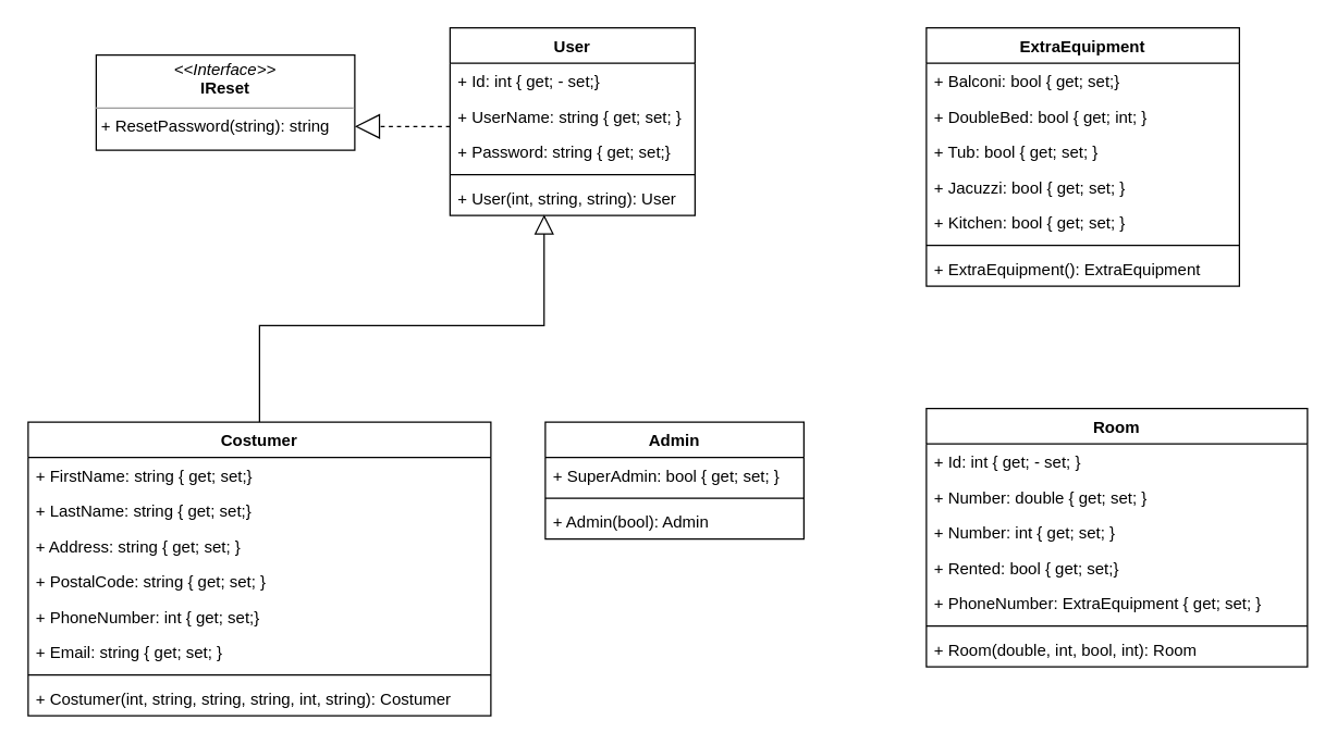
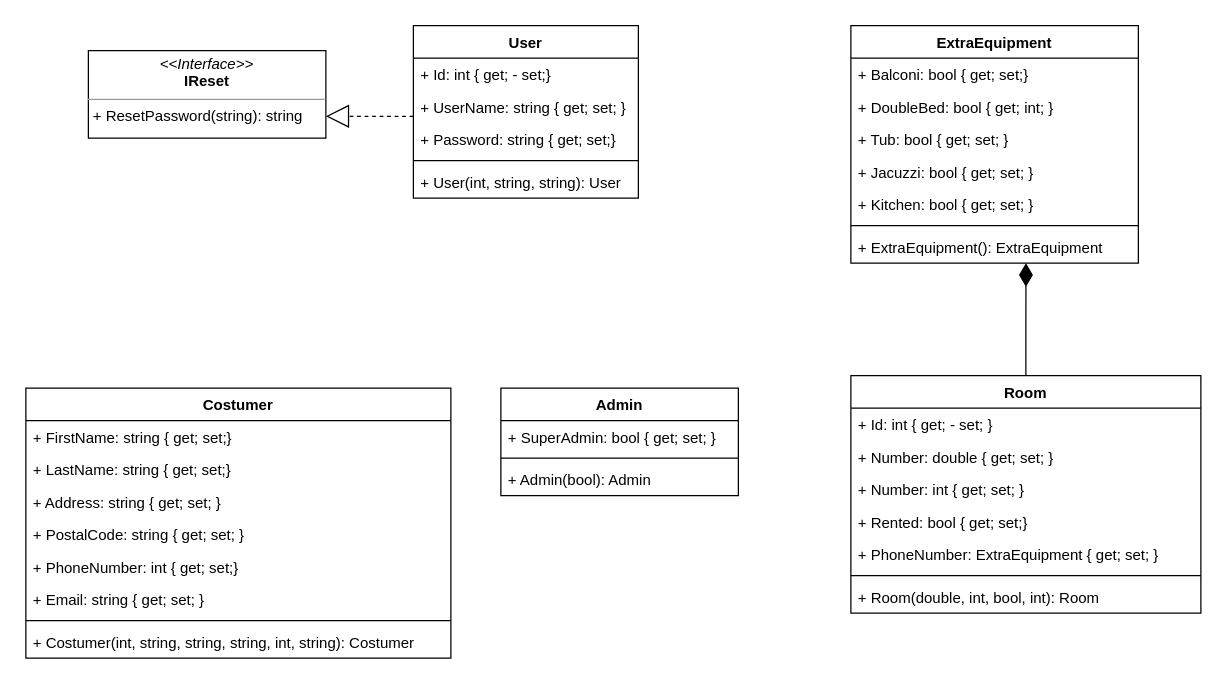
  <mxCell id="0" />
  <mxCell id="1" parent="0" />
- <mxCell id="2" style="edgeStyle=orthogonalEdgeStyle;rounded=0;orthogonalLoop=1;jettySize=auto;html=1;entryX=0.384;entryY=0.977;entryDx=0;entryDy=0;entryPerimeter=0;endArrow=block;endFill=0;endSize=12;strokeWidth=1;" parent="1" source="3" target="18" edge="1"><mxGeometry relative="1" as="geometry" /></mxCell>
  <mxCell id="3" value="Costumer" style="swimlane;fontStyle=1;align=center;verticalAlign=top;childLayout=stackLayout;horizontal=1;startSize=26;horizontalStack=0;resizeParent=1;resizeParentMax=0;resizeLast=0;collapsible=1;marginBottom=0;" parent="1" vertex="1"><mxGeometry x="20" y="310" width="340" height="216" as="geometry" /></mxCell>
  <mxCell id="4" value="+ FirstName: string { get; set;}" style="text;strokeColor=none;fillColor=none;align=left;verticalAlign=top;spacingLeft=4;spacingRight=4;overflow=hidden;rotatable=0;points=[[0,0.5],[1,0.5]];portConstraint=eastwest;" parent="3" vertex="1"><mxGeometry y="26" width="340" height="26" as="geometry" /></mxCell>
  <mxCell id="5" value="+ LastName: string { get; set;}" style="text;strokeColor=none;fillColor=none;align=left;verticalAlign=top;spacingLeft=4;spacingRight=4;overflow=hidden;rotatable=0;points=[[0,0.5],[1,0.5]];portConstraint=eastwest;" parent="3" vertex="1"><mxGeometry y="52" width="340" height="26" as="geometry" /></mxCell>
  <mxCell id="6" value="+ Address: string { get; set; }" style="text;strokeColor=none;fillColor=none;align=left;verticalAlign=top;spacingLeft=4;spacingRight=4;overflow=hidden;rotatable=0;points=[[0,0.5],[1,0.5]];portConstraint=eastwest;" parent="3" vertex="1"><mxGeometry y="78" width="340" height="26" as="geometry" /></mxCell>
  <mxCell id="7" value="+ PostalCode: string { get; set; }" style="text;strokeColor=none;fillColor=none;align=left;verticalAlign=top;spacingLeft=4;spacingRight=4;overflow=hidden;rotatable=0;points=[[0,0.5],[1,0.5]];portConstraint=eastwest;" parent="3" vertex="1"><mxGeometry y="104" width="340" height="26" as="geometry" /></mxCell>
  <mxCell id="8" value="+ PhoneNumber: int { get; set;}" style="text;strokeColor=none;fillColor=none;align=left;verticalAlign=top;spacingLeft=4;spacingRight=4;overflow=hidden;rotatable=0;points=[[0,0.5],[1,0.5]];portConstraint=eastwest;" parent="3" vertex="1"><mxGeometry y="130" width="340" height="26" as="geometry" /></mxCell>
  <mxCell id="9" value="+ Email: string { get; set; }" style="text;strokeColor=none;fillColor=none;align=left;verticalAlign=top;spacingLeft=4;spacingRight=4;overflow=hidden;rotatable=0;points=[[0,0.5],[1,0.5]];portConstraint=eastwest;" parent="3" vertex="1"><mxGeometry y="156" width="340" height="26" as="geometry" /></mxCell>
  <mxCell id="10" value="" style="line;strokeWidth=1;fillColor=none;align=left;verticalAlign=middle;spacingTop=-1;spacingLeft=3;spacingRight=3;rotatable=0;labelPosition=right;points=[];portConstraint=eastwest;" parent="3" vertex="1"><mxGeometry y="182" width="340" height="8" as="geometry" /></mxCell>
  <mxCell id="11" value="+ Costumer(int, string, string, string, int, string): Costumer" style="text;strokeColor=none;fillColor=none;align=left;verticalAlign=top;spacingLeft=4;spacingRight=4;overflow=hidden;rotatable=0;points=[[0,0.5],[1,0.5]];portConstraint=eastwest;" parent="3" vertex="1"><mxGeometry y="190" width="340" height="26" as="geometry" /></mxCell>
  <mxCell id="12" style="edgeStyle=orthogonalEdgeStyle;rounded=0;orthogonalLoop=1;jettySize=auto;html=1;entryX=1;entryY=0.75;entryDx=0;entryDy=0;endArrow=block;endFill=0;endSize=16;strokeWidth=1;dashed=1;" parent="1" source="13" target="36" edge="1"><mxGeometry relative="1" as="geometry"><Array as="points"><mxPoint x="300" y="93" /></Array></mxGeometry></mxCell>
  <mxCell id="13" value="User" style="swimlane;fontStyle=1;align=center;verticalAlign=top;childLayout=stackLayout;horizontal=1;startSize=26;horizontalStack=0;resizeParent=1;resizeParentMax=0;resizeLast=0;collapsible=1;marginBottom=0;" parent="1" vertex="1"><mxGeometry x="330" y="20" width="180" height="138" as="geometry" /></mxCell>
  <mxCell id="14" value="+ Id: int { get; - set;}" style="text;strokeColor=none;fillColor=none;align=left;verticalAlign=top;spacingLeft=4;spacingRight=4;overflow=hidden;rotatable=0;points=[[0,0.5],[1,0.5]];portConstraint=eastwest;" parent="13" vertex="1"><mxGeometry y="26" width="180" height="26" as="geometry" /></mxCell>
  <mxCell id="15" value="+ UserName: string { get; set; }" style="text;strokeColor=none;fillColor=none;align=left;verticalAlign=top;spacingLeft=4;spacingRight=4;overflow=hidden;rotatable=0;points=[[0,0.5],[1,0.5]];portConstraint=eastwest;" parent="13" vertex="1"><mxGeometry y="52" width="180" height="26" as="geometry" /></mxCell>
  <mxCell id="16" value="+ Password: string { get; set;}" style="text;strokeColor=none;fillColor=none;align=left;verticalAlign=top;spacingLeft=4;spacingRight=4;overflow=hidden;rotatable=0;points=[[0,0.5],[1,0.5]];portConstraint=eastwest;" parent="13" vertex="1"><mxGeometry y="78" width="180" height="26" as="geometry" /></mxCell>
  <mxCell id="17" value="" style="line;strokeWidth=1;fillColor=none;align=left;verticalAlign=middle;spacingTop=-1;spacingLeft=3;spacingRight=3;rotatable=0;labelPosition=right;points=[];portConstraint=eastwest;" parent="13" vertex="1"><mxGeometry y="104" width="180" height="8" as="geometry" /></mxCell>
  <mxCell id="18" value="+ User(int, string, string): User" style="text;strokeColor=none;fillColor=none;align=left;verticalAlign=top;spacingLeft=4;spacingRight=4;overflow=hidden;rotatable=0;points=[[0,0.5],[1,0.5]];portConstraint=eastwest;" parent="13" vertex="1"><mxGeometry y="112" width="180" height="26" as="geometry" /></mxCell>
  <mxCell id="19" value="ExtraEquipment" style="swimlane;fontStyle=1;align=center;verticalAlign=top;childLayout=stackLayout;horizontal=1;startSize=26;horizontalStack=0;resizeParent=1;resizeParentMax=0;resizeLast=0;collapsible=1;marginBottom=0;" parent="1" vertex="1"><mxGeometry x="680" y="20" width="230" height="190" as="geometry" /></mxCell>
  <mxCell id="20" value="+ Balconi: bool { get; set;}" style="text;strokeColor=none;fillColor=none;align=left;verticalAlign=top;spacingLeft=4;spacingRight=4;overflow=hidden;rotatable=0;points=[[0,0.5],[1,0.5]];portConstraint=eastwest;" parent="19" vertex="1"><mxGeometry y="26" width="230" height="26" as="geometry" /></mxCell>
  <mxCell id="21" value="+ DoubleBed: bool { get; int; }" style="text;strokeColor=none;fillColor=none;align=left;verticalAlign=top;spacingLeft=4;spacingRight=4;overflow=hidden;rotatable=0;points=[[0,0.5],[1,0.5]];portConstraint=eastwest;" parent="19" vertex="1"><mxGeometry y="52" width="230" height="26" as="geometry" /></mxCell>
  <mxCell id="22" value="+ Tub: bool { get; set; }" style="text;strokeColor=none;fillColor=none;align=left;verticalAlign=top;spacingLeft=4;spacingRight=4;overflow=hidden;rotatable=0;points=[[0,0.5],[1,0.5]];portConstraint=eastwest;" parent="19" vertex="1"><mxGeometry y="78" width="230" height="26" as="geometry" /></mxCell>
  <mxCell id="23" value="+ Jacuzzi: bool { get; set; }" style="text;strokeColor=none;fillColor=none;align=left;verticalAlign=top;spacingLeft=4;spacingRight=4;overflow=hidden;rotatable=0;points=[[0,0.5],[1,0.5]];portConstraint=eastwest;" parent="19" vertex="1"><mxGeometry y="104" width="230" height="26" as="geometry" /></mxCell>
  <mxCell id="24" value="+ Kitchen: bool { get; set; }" style="text;strokeColor=none;fillColor=none;align=left;verticalAlign=top;spacingLeft=4;spacingRight=4;overflow=hidden;rotatable=0;points=[[0,0.5],[1,0.5]];portConstraint=eastwest;" parent="19" vertex="1"><mxGeometry y="130" width="230" height="26" as="geometry" /></mxCell>
  <mxCell id="25" value="" style="line;strokeWidth=1;fillColor=none;align=left;verticalAlign=middle;spacingTop=-1;spacingLeft=3;spacingRight=3;rotatable=0;labelPosition=right;points=[];portConstraint=eastwest;" parent="19" vertex="1"><mxGeometry y="156" width="230" height="8" as="geometry" /></mxCell>
  <mxCell id="26" value="+ ExtraEquipment(): ExtraEquipment" style="text;strokeColor=none;fillColor=none;align=left;verticalAlign=top;spacingLeft=4;spacingRight=4;overflow=hidden;rotatable=0;points=[[0,0.5],[1,0.5]];portConstraint=eastwest;" parent="19" vertex="1"><mxGeometry y="164" width="230" height="26" as="geometry" /></mxCell>
+ <mxCell id="27" style="edgeStyle=orthogonalEdgeStyle;rounded=0;orthogonalLoop=1;jettySize=auto;html=1;entryX=0.609;entryY=1;entryDx=0;entryDy=0;entryPerimeter=0;endArrow=diamondThin;endFill=1;endSize=16;strokeWidth=1;" parent="1" source="28" target="26" edge="1"><mxGeometry relative="1" as="geometry" /></mxCell>
  <mxCell id="28" value="Room" style="swimlane;fontStyle=1;align=center;verticalAlign=top;childLayout=stackLayout;horizontal=1;startSize=26;horizontalStack=0;resizeParent=1;resizeParentMax=0;resizeLast=0;collapsible=1;marginBottom=0;" parent="1" vertex="1"><mxGeometry x="680" y="300" width="280" height="190" as="geometry" /></mxCell>
  <mxCell id="29" value="+ Id: int { get; - set; }" style="text;strokeColor=none;fillColor=none;align=left;verticalAlign=top;spacingLeft=4;spacingRight=4;overflow=hidden;rotatable=0;points=[[0,0.5],[1,0.5]];portConstraint=eastwest;" parent="28" vertex="1"><mxGeometry y="26" width="280" height="26" as="geometry" /></mxCell>
  <mxCell id="30" value="+ Number: double { get; set; }" style="text;strokeColor=none;fillColor=none;align=left;verticalAlign=top;spacingLeft=4;spacingRight=4;overflow=hidden;rotatable=0;points=[[0,0.5],[1,0.5]];portConstraint=eastwest;" parent="28" vertex="1"><mxGeometry y="52" width="280" height="26" as="geometry" /></mxCell>
  <mxCell id="31" value="+ Number: int { get; set; }" style="text;strokeColor=none;fillColor=none;align=left;verticalAlign=top;spacingLeft=4;spacingRight=4;overflow=hidden;rotatable=0;points=[[0,0.5],[1,0.5]];portConstraint=eastwest;" parent="28" vertex="1"><mxGeometry y="78" width="280" height="26" as="geometry" /></mxCell>
  <mxCell id="32" value="+ Rented: bool { get; set;}" style="text;strokeColor=none;fillColor=none;align=left;verticalAlign=top;spacingLeft=4;spacingRight=4;overflow=hidden;rotatable=0;points=[[0,0.5],[1,0.5]];portConstraint=eastwest;" parent="28" vertex="1"><mxGeometry y="104" width="280" height="26" as="geometry" /></mxCell>
  <mxCell id="33" value="+ PhoneNumber: ExtraEquipment { get; set; }" style="text;strokeColor=none;fillColor=none;align=left;verticalAlign=top;spacingLeft=4;spacingRight=4;overflow=hidden;rotatable=0;points=[[0,0.5],[1,0.5]];portConstraint=eastwest;" parent="28" vertex="1"><mxGeometry y="130" width="280" height="26" as="geometry" /></mxCell>
  <mxCell id="34" value="" style="line;strokeWidth=1;fillColor=none;align=left;verticalAlign=middle;spacingTop=-1;spacingLeft=3;spacingRight=3;rotatable=0;labelPosition=right;points=[];portConstraint=eastwest;" parent="28" vertex="1"><mxGeometry y="156" width="280" height="8" as="geometry" /></mxCell>
  <mxCell id="35" value="+ Room(double, int, bool, int): Room" style="text;strokeColor=none;fillColor=none;align=left;verticalAlign=top;spacingLeft=4;spacingRight=4;overflow=hidden;rotatable=0;points=[[0,0.5],[1,0.5]];portConstraint=eastwest;" parent="28" vertex="1"><mxGeometry y="164" width="280" height="26" as="geometry" /></mxCell>
  <mxCell id="36" value="&lt;p style=&quot;margin: 0px ; margin-top: 4px ; text-align: center&quot;&gt;&lt;i&gt;&amp;lt;&amp;lt;Interface&amp;gt;&amp;gt;&lt;/i&gt;&lt;br&gt;&lt;b&gt;IReset&lt;/b&gt;&lt;/p&gt;&lt;hr size=&quot;1&quot;&gt;&lt;p style=&quot;margin: 0px ; margin-left: 4px&quot;&gt;+ ResetPassword(string): string&lt;/p&gt;" style="verticalAlign=top;align=left;overflow=fill;fontSize=12;fontFamily=Helvetica;html=1;" parent="1" vertex="1"><mxGeometry x="70" y="40" width="190" height="70" as="geometry" /></mxCell>
  <mxCell id="37" value="Admin" style="swimlane;fontStyle=1;align=center;verticalAlign=top;childLayout=stackLayout;horizontal=1;startSize=26;horizontalStack=0;resizeParent=1;resizeParentMax=0;resizeLast=0;collapsible=1;marginBottom=0;" parent="1" vertex="1"><mxGeometry x="400" y="310" width="190" height="86" as="geometry" /></mxCell>
  <mxCell id="38" value="+ SuperAdmin: bool { get; set; }" style="text;strokeColor=none;fillColor=none;align=left;verticalAlign=top;spacingLeft=4;spacingRight=4;overflow=hidden;rotatable=0;points=[[0,0.5],[1,0.5]];portConstraint=eastwest;" parent="37" vertex="1"><mxGeometry y="26" width="190" height="26" as="geometry" /></mxCell>
  <mxCell id="39" value="" style="line;strokeWidth=1;fillColor=none;align=left;verticalAlign=middle;spacingTop=-1;spacingLeft=3;spacingRight=3;rotatable=0;labelPosition=right;points=[];portConstraint=eastwest;" parent="37" vertex="1"><mxGeometry y="52" width="190" height="8" as="geometry" /></mxCell>
  <mxCell id="40" value="+ Admin(bool): Admin" style="text;strokeColor=none;fillColor=none;align=left;verticalAlign=top;spacingLeft=4;spacingRight=4;overflow=hidden;rotatable=0;points=[[0,0.5],[1,0.5]];portConstraint=eastwest;" parent="37" vertex="1"><mxGeometry y="60" width="190" height="26" as="geometry" /></mxCell>
